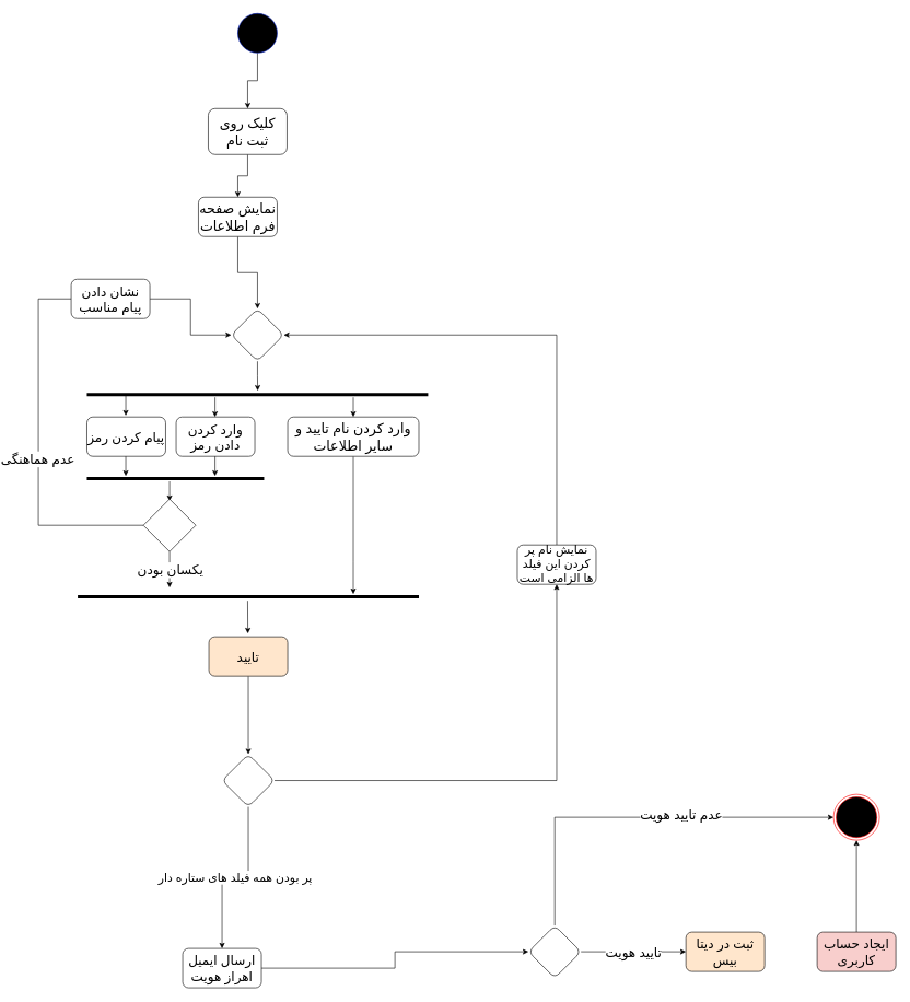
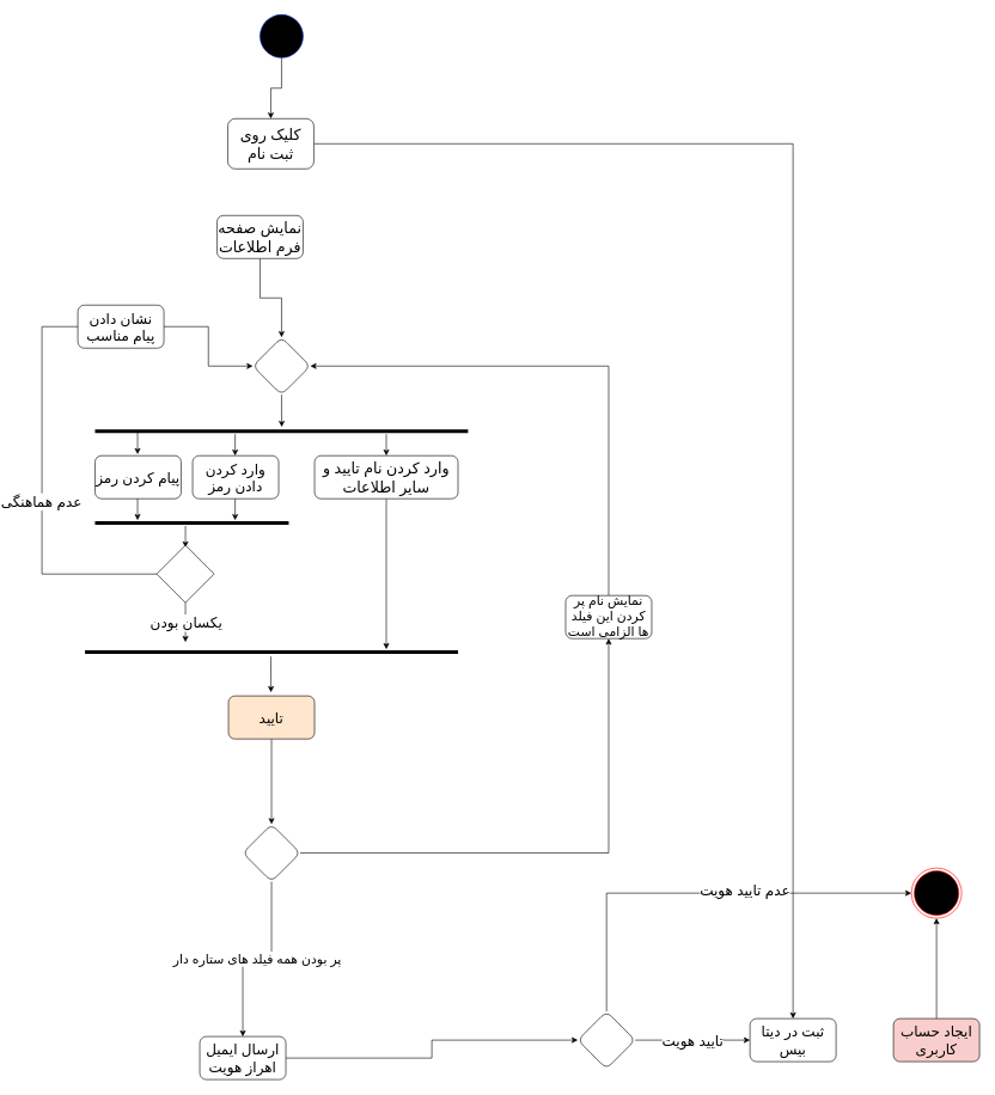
  <mxCell id="0" />
  <mxCell id="1" parent="0" />
  <mxCell id="2" style="edgeStyle=orthogonalEdgeStyle;rounded=0;orthogonalLoop=1;jettySize=auto;html=1;exitX=0.5;exitY=1;exitDx=0;exitDy=0;exitPerimeter=0;entryX=0.5;entryY=0;entryDx=0;entryDy=0;fontSize=21;" parent="1" source="3" target="5" edge="1"><mxGeometry relative="1" as="geometry" /></mxCell>
  <mxCell id="3" value="" style="verticalLabelPosition=bottom;verticalAlign=top;html=1;shape=mxgraph.flowchart.on-page_reference;fillColor=#000000;fontColor=#ffffff;strokeColor=#001DBC;" parent="1" vertex="1"><mxGeometry x="324" y="20" width="60" height="60" as="geometry" /></mxCell>
- <mxCell id="4" value="" style="edgeStyle=orthogonalEdgeStyle;rounded=0;orthogonalLoop=1;jettySize=auto;html=1;fontSize=18;" edge="1" parent="1" source="5" target="42"><mxGeometry relative="1" as="geometry" /></mxCell>
+ <mxCell id="4" value="" style="edgeStyle=orthogonalEdgeStyle;rounded=0;orthogonalLoop=1;jettySize=auto;html=1;fontSize=18;" edge="1" parent="1" source="5" target="36"><mxGeometry relative="1" as="geometry" /></mxCell>
  <mxCell id="5" value="کلیک روی ثبت نام" style="rounded=1;whiteSpace=wrap;html=1;fontSize=21;" parent="1" vertex="1"><mxGeometry x="279" y="165" width="120" height="70" as="geometry" /></mxCell>
  <mxCell id="6" style="edgeStyle=orthogonalEdgeStyle;rounded=0;orthogonalLoop=1;jettySize=auto;html=1;exitX=0.5;exitY=1;exitDx=0;exitDy=0;fontSize=21;" parent="1" source="7" edge="1"><mxGeometry relative="1" as="geometry"><mxPoint x="354.286" y="595" as="targetPoint" /></mxGeometry></mxCell>
  <mxCell id="7" value="" style="rhombus;whiteSpace=wrap;html=1;fontSize=21;rounded=1;" parent="1" vertex="1"><mxGeometry x="314" y="470" width="80" height="80" as="geometry" /></mxCell>
  <mxCell id="8" value="" style="line;strokeWidth=5;fillColor=none;align=left;verticalAlign=middle;spacingTop=-1;spacingLeft=3;spacingRight=3;rotatable=0;labelPosition=right;points=[];portConstraint=eastwest;strokeColor=inherit;fontSize=21;" parent="1" vertex="1"><mxGeometry x="94" y="597" width="520" height="8" as="geometry" /></mxCell>
  <mxCell id="9" style="edgeStyle=orthogonalEdgeStyle;rounded=0;orthogonalLoop=1;jettySize=auto;html=1;exitX=0.5;exitY=1;exitDx=0;exitDy=0;fontSize=20;" parent="1" source="10" target="23" edge="1"><mxGeometry relative="1" as="geometry"><Array as="points"><mxPoint x="500" y="855" /><mxPoint x="500" y="855" /></Array></mxGeometry></mxCell>
  <mxCell id="10" value="وارد کردن نام تایید و سایر اطلاعات" style="rounded=1;whiteSpace=wrap;html=1;strokeWidth=1;fontSize=21;" parent="1" vertex="1"><mxGeometry x="400" y="635" width="200" height="60" as="geometry" /></mxCell>
  <mxCell id="11" value="پیام کردن رمز" style="rounded=1;whiteSpace=wrap;html=1;strokeWidth=1;fontSize=20;" parent="1" vertex="1"><mxGeometry x="94" y="635" width="120" height="60" as="geometry" /></mxCell>
  <mxCell id="12" value="وارد کردن دادن رمز" style="rounded=1;whiteSpace=wrap;html=1;strokeWidth=1;fontSize=20;" parent="1" vertex="1"><mxGeometry x="230" y="635" width="120" height="60" as="geometry" /></mxCell>
  <mxCell id="13" value="" style="endArrow=classic;html=1;rounded=0;fontSize=20;entryX=0.5;entryY=0;entryDx=0;entryDy=0;" parent="1" target="10" edge="1"><mxGeometry width="50" height="50" relative="1" as="geometry"><mxPoint x="500" y="605" as="sourcePoint" /><mxPoint x="640" y="565" as="targetPoint" /></mxGeometry></mxCell>
  <mxCell id="14" value="" style="endArrow=classic;html=1;rounded=0;fontSize=20;entryX=0.5;entryY=0;entryDx=0;entryDy=0;" parent="1" edge="1"><mxGeometry width="50" height="50" relative="1" as="geometry"><mxPoint x="289.29" y="605" as="sourcePoint" /><mxPoint x="289.29" y="635" as="targetPoint" /></mxGeometry></mxCell>
  <mxCell id="15" value="" style="endArrow=classic;html=1;rounded=0;fontSize=20;entryX=0.5;entryY=0;entryDx=0;entryDy=0;" parent="1" edge="1"><mxGeometry width="50" height="50" relative="1" as="geometry"><mxPoint x="153.29" y="603" as="sourcePoint" /><mxPoint x="153.29" y="633" as="targetPoint" /></mxGeometry></mxCell>
  <mxCell id="16" value="" style="line;strokeWidth=5;fillColor=none;align=left;verticalAlign=middle;spacingTop=-1;spacingLeft=3;spacingRight=3;rotatable=0;labelPosition=right;points=[];portConstraint=eastwest;strokeColor=inherit;fontSize=21;" parent="1" vertex="1"><mxGeometry x="94" y="725" width="270" height="8" as="geometry" /></mxCell>
  <mxCell id="17" value="" style="endArrow=classic;html=1;rounded=0;fontSize=20;entryX=0.5;entryY=0;entryDx=0;entryDy=0;" parent="1" edge="1"><mxGeometry width="50" height="50" relative="1" as="geometry"><mxPoint x="153.29" y="695" as="sourcePoint" /><mxPoint x="153.29" y="725" as="targetPoint" /></mxGeometry></mxCell>
  <mxCell id="18" value="" style="endArrow=classic;html=1;rounded=0;fontSize=20;entryX=0.5;entryY=0;entryDx=0;entryDy=0;" parent="1" edge="1"><mxGeometry width="50" height="50" relative="1" as="geometry"><mxPoint x="289.29" y="695" as="sourcePoint" /><mxPoint x="289.29" y="725" as="targetPoint" /></mxGeometry></mxCell>
  <mxCell id="19" value="" style="endArrow=classic;html=1;rounded=0;fontSize=20;entryX=0.5;entryY=0;entryDx=0;entryDy=0;" parent="1" edge="1"><mxGeometry width="50" height="50" relative="1" as="geometry"><mxPoint x="220" y="733" as="sourcePoint" /><mxPoint x="220" y="763" as="targetPoint" /></mxGeometry></mxCell>
  <mxCell id="20" value="یکسان بودن" style="edgeStyle=orthogonalEdgeStyle;rounded=0;orthogonalLoop=1;jettySize=auto;html=1;exitX=0.5;exitY=1;exitDx=0;exitDy=0;fontSize=20;" parent="1" source="21" edge="1"><mxGeometry relative="1" as="geometry"><mxPoint x="220" y="895" as="targetPoint" /></mxGeometry></mxCell>
  <mxCell id="21" value="" style="rhombus;whiteSpace=wrap;html=1;strokeWidth=1;fontSize=20;" parent="1" vertex="1"><mxGeometry x="180" y="760" width="80" height="80" as="geometry" /></mxCell>
  <mxCell id="22" value="" style="line;strokeWidth=5;fillColor=none;align=left;verticalAlign=middle;spacingTop=-1;spacingLeft=3;spacingRight=3;rotatable=0;labelPosition=right;points=[];portConstraint=eastwest;strokeColor=inherit;fontSize=21;" parent="1" vertex="1"><mxGeometry x="104" y="605" width="520" as="geometry" /></mxCell>
  <mxCell id="23" value="" style="line;strokeWidth=5;fillColor=none;align=left;verticalAlign=middle;spacingTop=-1;spacingLeft=3;spacingRight=3;rotatable=0;labelPosition=right;points=[];portConstraint=eastwest;strokeColor=inherit;fontSize=21;" parent="1" vertex="1"><mxGeometry x="80" y="905" width="520" height="8" as="geometry" /></mxCell>
  <mxCell id="24" style="edgeStyle=orthogonalEdgeStyle;rounded=0;orthogonalLoop=1;jettySize=auto;html=1;exitX=1;exitY=0.5;exitDx=0;exitDy=0;entryX=0;entryY=0.5;entryDx=0;entryDy=0;fontSize=20;" parent="1" source="25" target="7" edge="1"><mxGeometry relative="1" as="geometry" /></mxCell>
  <mxCell id="25" value="نشان دادن پیام مناسب" style="rounded=1;whiteSpace=wrap;html=1;strokeWidth=1;fontSize=20;" parent="1" vertex="1"><mxGeometry x="70" y="425" width="120" height="60" as="geometry" /></mxCell>
  <mxCell id="26" value="" style="edgeStyle=orthogonalEdgeStyle;rounded=0;orthogonalLoop=1;jettySize=auto;html=1;exitX=0;exitY=0.5;exitDx=0;exitDy=0;entryX=0;entryY=0.5;entryDx=0;entryDy=0;fontSize=20;endArrow=none;" parent="1" source="21" target="25" edge="1"><mxGeometry relative="1" as="geometry"><mxPoint x="180" y="800" as="sourcePoint" /><mxPoint x="314" y="510" as="targetPoint" /><Array as="points"><mxPoint x="20" y="800" /></Array></mxGeometry></mxCell>
  <mxCell id="27" value="عدم هماهنگی" style="edgeLabel;html=1;align=center;verticalAlign=middle;resizable=0;points=[];fontSize=20;" parent="26" vertex="1" connectable="0"><mxGeometry x="-0.055" y="2" relative="1" as="geometry"><mxPoint as="offset" /></mxGeometry></mxCell>
  <mxCell id="28" value="" style="edgeStyle=orthogonalEdgeStyle;rounded=0;orthogonalLoop=1;jettySize=auto;html=1;fontSize=18;" edge="1" parent="1" source="29" target="45"><mxGeometry relative="1" as="geometry" /></mxCell>
  <mxCell id="29" value="تایید" style="rounded=1;whiteSpace=wrap;html=1;strokeWidth=1;fontSize=20;fillColor=#ffe6cc;" parent="1" vertex="1"><mxGeometry x="280" y="970" width="120" height="60" as="geometry" /></mxCell>
  <mxCell id="30" value="" style="edgeStyle=orthogonalEdgeStyle;rounded=0;orthogonalLoop=1;jettySize=auto;html=1;fontSize=20;" parent="1" source="31" target="35" edge="1"><mxGeometry relative="1" as="geometry" /></mxCell>
  <mxCell id="31" value="ارسال ایمیل اهراز هویت" style="whiteSpace=wrap;html=1;fontSize=20;rounded=1;strokeWidth=1;" parent="1" vertex="1"><mxGeometry x="240" y="1445" width="120" height="60" as="geometry" /></mxCell>
  <mxCell id="32" value="تایید هویت" style="edgeStyle=orthogonalEdgeStyle;rounded=0;orthogonalLoop=1;jettySize=auto;html=1;fontSize=20;" parent="1" source="35" target="36" edge="1"><mxGeometry relative="1" as="geometry" /></mxCell>
  <mxCell id="33" style="edgeStyle=orthogonalEdgeStyle;rounded=0;orthogonalLoop=1;jettySize=auto;html=1;exitX=0.5;exitY=0;exitDx=0;exitDy=0;entryX=0;entryY=0.5;entryDx=0;entryDy=0;fontSize=20;" parent="1" source="35" target="39" edge="1"><mxGeometry relative="1" as="geometry" /></mxCell>
  <mxCell id="34" value="عدم تایید هویت" style="edgeLabel;html=1;align=center;verticalAlign=middle;resizable=0;points=[];fontSize=20;" parent="33" vertex="1" connectable="0"><mxGeometry x="0.209" y="5" relative="1" as="geometry"><mxPoint as="offset" /></mxGeometry></mxCell>
  <mxCell id="35" value="" style="rhombus;whiteSpace=wrap;html=1;fontSize=20;rounded=1;strokeWidth=1;" parent="1" vertex="1"><mxGeometry x="767" y="1410" width="80" height="80" as="geometry" /></mxCell>
- <mxCell id="36" value="ثبت در دیتا بیس" style="whiteSpace=wrap;html=1;fontSize=20;rounded=1;strokeWidth=1;fillColor=#ffe6cc;" parent="1" vertex="1"><mxGeometry x="1007" y="1420" width="120" height="60" as="geometry" /></mxCell>
+ <mxCell id="36" value="ثبت در دیتا بیس" style="whiteSpace=wrap;html=1;fontSize=20;rounded=1;strokeWidth=1;" parent="1" vertex="1"><mxGeometry x="1007" y="1420" width="120" height="60" as="geometry" /></mxCell>
  <mxCell id="37" style="edgeStyle=orthogonalEdgeStyle;rounded=0;orthogonalLoop=1;jettySize=auto;html=1;exitX=0.5;exitY=0;exitDx=0;exitDy=0;fontSize=20;" parent="1" source="38" target="39" edge="1"><mxGeometry relative="1" as="geometry" /></mxCell>
  <mxCell id="38" value="ایجاد حساب کاربری" style="whiteSpace=wrap;html=1;fontSize=20;rounded=1;strokeWidth=1;fillColor=#f8cecc;" parent="1" vertex="1"><mxGeometry x="1207" y="1420" width="120" height="60" as="geometry" /></mxCell>
  <mxCell id="39" value="" style="ellipse;html=1;shape=endState;fillColor=#000000;strokeColor=#ff0000;strokeWidth=1;fontSize=20;" parent="1" vertex="1"><mxGeometry x="1232" y="1210" width="70" height="70" as="geometry" /></mxCell>
  <mxCell id="40" value="" style="endArrow=classic;html=1;rounded=0;fontSize=20;" parent="1" edge="1"><mxGeometry width="50" height="50" relative="1" as="geometry"><mxPoint x="339" y="915" as="sourcePoint" /><mxPoint x="339.29" y="965" as="targetPoint" /></mxGeometry></mxCell>
  <mxCell id="41" style="edgeStyle=orthogonalEdgeStyle;rounded=0;orthogonalLoop=1;jettySize=auto;html=1;exitX=0.5;exitY=1;exitDx=0;exitDy=0;entryX=0.5;entryY=0;entryDx=0;entryDy=0;fontSize=18;" edge="1" parent="1" source="42" target="7"><mxGeometry relative="1" as="geometry" /></mxCell>
  <mxCell id="42" value="نمایش صفحه فرم اطلاعات" style="whiteSpace=wrap;html=1;fontSize=21;rounded=1;" vertex="1" parent="1"><mxGeometry x="264" y="300" width="120" height="60" as="geometry" /></mxCell>
  <mxCell id="43" value="پر بودن همه فیلد های ستاره دار" style="edgeStyle=orthogonalEdgeStyle;rounded=0;orthogonalLoop=1;jettySize=auto;html=1;exitX=0.5;exitY=1;exitDx=0;exitDy=0;entryX=0.5;entryY=0;entryDx=0;entryDy=0;fontSize=18;" edge="1" parent="1" source="45" target="31"><mxGeometry relative="1" as="geometry" /></mxCell>
  <mxCell id="44" style="edgeStyle=orthogonalEdgeStyle;rounded=0;orthogonalLoop=1;jettySize=auto;html=1;exitX=1;exitY=0.5;exitDx=0;exitDy=0;fontSize=18;" edge="1" parent="1" source="45" target="47"><mxGeometry relative="1" as="geometry"><mxPoint x="810" y="860" as="targetPoint" /></mxGeometry></mxCell>
  <mxCell id="45" value="" style="rhombus;whiteSpace=wrap;html=1;fontSize=20;rounded=1;strokeWidth=1;" vertex="1" parent="1"><mxGeometry x="300" y="1149" width="80" height="80" as="geometry" /></mxCell>
  <mxCell id="46" style="edgeStyle=orthogonalEdgeStyle;rounded=0;orthogonalLoop=1;jettySize=auto;html=1;exitX=0.5;exitY=0;exitDx=0;exitDy=0;entryX=1;entryY=0.5;entryDx=0;entryDy=0;fontSize=18;" edge="1" parent="1" source="47" target="7"><mxGeometry relative="1" as="geometry" /></mxCell>
  <mxCell id="47" value="نمایش نام پر کردن این فیلد ها الزامی است" style="rounded=1;whiteSpace=wrap;html=1;fontSize=18;" vertex="1" parent="1"><mxGeometry x="750" y="830" width="120" height="60" as="geometry" /></mxCell>
